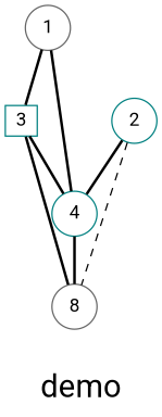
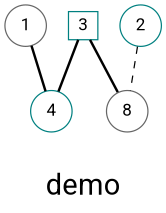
  graph {
    fontname=Roboto
    fontsize=24
    label="\ndemo\n"
    splines=false
    node [color=teal fontname=Roboto shape=circle]
    edge [fontname=Roboto style=bold]
    4 [height=0.3 width=0.3]
    n2 [color=gray40 height=0.3 label=8 width=0.3]
    1 [color=gray40 height=0.3 width=0.3]
    3 [height=0.3 shape=box width=0.3]
    2 [height=0.3 width=0.3]
-   4 -- n2
    1 -- 4
-   1 -- 3
    3 -- 4
    3 -- n2
-   2 -- 4
    2 -- n2 [style=dashed]
  }
